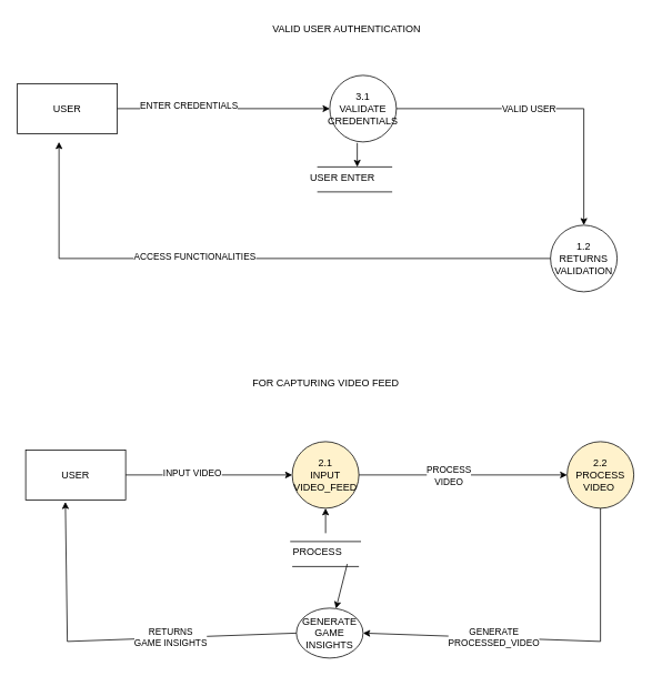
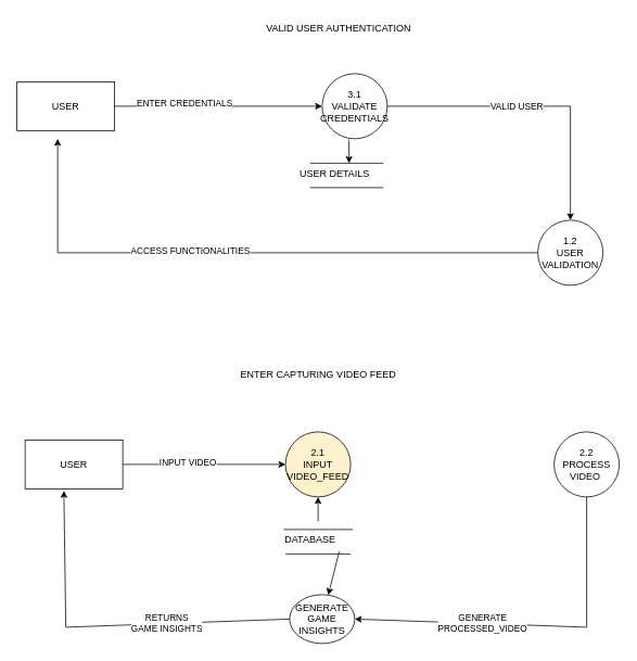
  <mxCell id="0" />
  <mxCell id="1" parent="0" />
  <mxCell id="2" value="USER" style="rounded=0;whiteSpace=wrap;html=1;" parent="1" vertex="1"><mxGeometry x="20" y="100" width="120" height="60" as="geometry" /></mxCell>
  <mxCell id="3" value="3.1&lt;div&gt;VALIDATE&lt;/div&gt;&lt;div&gt;CREDENTIALS&lt;/div&gt;" style="ellipse;whiteSpace=wrap;html=1;aspect=fixed;" parent="1" vertex="1"><mxGeometry x="395" y="90" width="80" height="80" as="geometry" /></mxCell>
- <mxCell id="4" value="1.2&lt;div&gt;RETURNS&lt;/div&gt;&lt;div&gt;VALIDATION&lt;/div&gt;" style="ellipse;whiteSpace=wrap;html=1;aspect=fixed;" parent="1" vertex="1"><mxGeometry x="660" y="270" width="80" height="80" as="geometry" /></mxCell>
+ <mxCell id="4" value="1.2&lt;div&gt;USER&lt;/div&gt;&lt;div&gt;VALIDATION&lt;/div&gt;" style="ellipse;whiteSpace=wrap;html=1;aspect=fixed;" parent="1" vertex="1"><mxGeometry x="660" y="270" width="80" height="80" as="geometry" /></mxCell>
  <mxCell id="5" value="" style="endArrow=classic;html=1;rounded=0;entryX=0;entryY=0.5;entryDx=0;entryDy=0;" parent="1" source="2" target="3" edge="1"><mxGeometry width="50" height="50" relative="1" as="geometry"><mxPoint x="410" y="240" as="sourcePoint" /><mxPoint x="460" y="190" as="targetPoint" /><Array as="points"><mxPoint x="270" y="130" /></Array></mxGeometry></mxCell>
  <mxCell id="6" value="ENTER CREDENTIALS" style="edgeLabel;html=1;align=center;verticalAlign=middle;resizable=0;points=[];" parent="5" vertex="1" connectable="0"><mxGeometry x="-0.335" y="4" relative="1" as="geometry"><mxPoint as="offset" /></mxGeometry></mxCell>
  <mxCell id="7" value="" style="endArrow=classic;html=1;rounded=0;exitX=0;exitY=0.5;exitDx=0;exitDy=0;" parent="1" source="4" edge="1"><mxGeometry width="50" height="50" relative="1" as="geometry"><mxPoint x="630" y="310" as="sourcePoint" /><mxPoint x="70" y="170" as="targetPoint" /><Array as="points"><mxPoint x="70" y="310" /></Array></mxGeometry></mxCell>
  <mxCell id="8" value="ACCESS FUNCTIONALITIES" style="edgeLabel;html=1;align=center;verticalAlign=middle;resizable=0;points=[];" parent="7" vertex="1" connectable="0"><mxGeometry x="0.173" y="-3" relative="1" as="geometry"><mxPoint as="offset" /></mxGeometry></mxCell>
  <mxCell id="9" value="" style="endArrow=classic;html=1;rounded=0;entryX=0.5;entryY=0;entryDx=0;entryDy=0;exitX=1;exitY=0.5;exitDx=0;exitDy=0;" parent="1" source="3" target="4" edge="1"><mxGeometry width="50" height="50" relative="1" as="geometry"><mxPoint x="475" y="140" as="sourcePoint" /><mxPoint x="525" y="90" as="targetPoint" /><Array as="points"><mxPoint x="700" y="130" /></Array></mxGeometry></mxCell>
  <mxCell id="10" value="VALID USER" style="edgeLabel;html=1;align=center;verticalAlign=middle;resizable=0;points=[];" parent="9" vertex="1" connectable="0"><mxGeometry x="-0.135" relative="1" as="geometry"><mxPoint as="offset" /></mxGeometry></mxCell>
  <mxCell id="11" value="VALID USER AUTHENTICATION" style="text;html=1;align=center;verticalAlign=middle;resizable=0;points=[];autosize=1;strokeColor=none;fillColor=none;" parent="1" vertex="1"><mxGeometry x="320" y="20" width="190" height="30" as="geometry" /></mxCell>
- <mxCell id="12" value="FOR CAPTURING VIDEO FEED" style="text;html=1;align=center;verticalAlign=middle;resizable=0;points=[];autosize=1;strokeColor=none;fillColor=none;" parent="1" vertex="1"><mxGeometry x="290" y="445" width="200" height="30" as="geometry" /></mxCell>
+ <mxCell id="12" value="ENTER CAPTURING VIDEO FEED" style="text;html=1;align=center;verticalAlign=middle;resizable=0;points=[];autosize=1;strokeColor=none;fillColor=none;" parent="1" vertex="1"><mxGeometry x="290" y="445" width="200" height="30" as="geometry" /></mxCell>
  <mxCell id="13" value="USER" style="rounded=0;whiteSpace=wrap;html=1;" parent="1" vertex="1"><mxGeometry x="30" y="540" width="120" height="60" as="geometry" /></mxCell>
  <mxCell id="14" value="" style="endArrow=none;html=1;rounded=0;" parent="1" edge="1"><mxGeometry width="50" height="50" relative="1" as="geometry"><mxPoint x="380" y="200" as="sourcePoint" /><mxPoint x="470" y="200" as="targetPoint" /></mxGeometry></mxCell>
  <mxCell id="15" value="" style="endArrow=none;html=1;rounded=0;" parent="1" edge="1"><mxGeometry width="50" height="50" relative="1" as="geometry"><mxPoint x="380" y="230" as="sourcePoint" /><mxPoint x="470" y="230" as="targetPoint" /></mxGeometry></mxCell>
  <mxCell id="16" value="" style="endArrow=classic;html=1;rounded=0;exitX=0.413;exitY=1.015;exitDx=0;exitDy=0;exitPerimeter=0;" parent="1" source="3" edge="1"><mxGeometry width="50" height="50" relative="1" as="geometry"><mxPoint x="410" y="300" as="sourcePoint" /><mxPoint x="428" y="200" as="targetPoint" /></mxGeometry></mxCell>
- <mxCell id="17" value="USER ENTER" style="text;html=1;align=center;verticalAlign=middle;resizable=0;points=[];autosize=1;strokeColor=none;fillColor=none;" parent="1" vertex="1"><mxGeometry x="355" y="198" width="110" height="30" as="geometry" /></mxCell>
+ <mxCell id="17" value="USER DETAILS" style="text;html=1;align=center;verticalAlign=middle;resizable=0;points=[];autosize=1;strokeColor=none;fillColor=none;" parent="1" vertex="1"><mxGeometry x="355" y="198" width="110" height="30" as="geometry" /></mxCell>
  <mxCell id="18" value="2.1&lt;div&gt;INPUT&lt;/div&gt;&lt;div&gt;VIDEO_FEED&lt;/div&gt;" style="ellipse;whiteSpace=wrap;html=1;aspect=fixed;fillColor=#fff2cc;" parent="1" vertex="1"><mxGeometry x="350" y="530" width="80" height="80" as="geometry" /></mxCell>
  <mxCell id="19" value="GENERATE&lt;div&gt;GAME INSIGHTS&lt;/div&gt;" style="ellipse;whiteSpace=wrap;html=1;aspect=fixed;" parent="1" vertex="1"><mxGeometry x="355" y="730" width="80" height="60" as="geometry" /></mxCell>
  <mxCell id="20" value="" style="endArrow=classic;html=1;rounded=0;exitX=1;exitY=0.5;exitDx=0;exitDy=0;entryX=0;entryY=0.5;entryDx=0;entryDy=0;" parent="1" source="13" target="18" edge="1"><mxGeometry width="50" height="50" relative="1" as="geometry"><mxPoint x="410" y="570" as="sourcePoint" /><mxPoint x="460" y="520" as="targetPoint" /></mxGeometry></mxCell>
  <mxCell id="21" value="INPUT VIDEO" style="edgeLabel;html=1;align=center;verticalAlign=middle;resizable=0;points=[];" parent="20" vertex="1" connectable="0"><mxGeometry x="-0.212" y="3" relative="1" as="geometry"><mxPoint as="offset" /></mxGeometry></mxCell>
  <mxCell id="22" value="" style="endArrow=classic;html=1;rounded=0;entryX=0.397;entryY=1.04;entryDx=0;entryDy=0;entryPerimeter=0;exitX=0;exitY=0.5;exitDx=0;exitDy=0;" parent="1" source="19" target="13" edge="1"><mxGeometry width="50" height="50" relative="1" as="geometry"><mxPoint x="310" y="760" as="sourcePoint" /><mxPoint x="360" y="710" as="targetPoint" /><Array as="points"><mxPoint x="80" y="770" /></Array></mxGeometry></mxCell>
  <mxCell id="23" value="RETURNS&lt;div&gt;GAME INSIGHTS&lt;/div&gt;" style="edgeLabel;html=1;align=center;verticalAlign=middle;resizable=0;points=[];" parent="22" vertex="1" connectable="0"><mxGeometry x="-0.313" y="-1" relative="1" as="geometry"><mxPoint as="offset" /></mxGeometry></mxCell>
- <mxCell id="24" value="2.2&lt;div&gt;PROCESS&lt;/div&gt;&lt;div&gt;VIDEO&amp;nbsp;&lt;/div&gt;" style="ellipse;whiteSpace=wrap;html=1;aspect=fixed;fillColor=#fff2cc;" parent="1" vertex="1"><mxGeometry x="680" y="530" width="80" height="80" as="geometry" /></mxCell>
- <mxCell id="25" value="" style="endArrow=classic;html=1;rounded=0;exitX=1;exitY=0.5;exitDx=0;exitDy=0;" parent="1" source="18" target="24" edge="1"><mxGeometry width="50" height="50" relative="1" as="geometry"><mxPoint x="410" y="570" as="sourcePoint" /><mxPoint x="460" y="520" as="targetPoint" /></mxGeometry></mxCell>
- <mxCell id="26" value="PROCESS&lt;div&gt;VIDEO&lt;/div&gt;" style="edgeLabel;html=1;align=center;verticalAlign=middle;resizable=0;points=[];" parent="25" vertex="1" connectable="0"><mxGeometry x="-0.146" relative="1" as="geometry"><mxPoint as="offset" /></mxGeometry></mxCell>
+ <mxCell id="24" value="2.2&lt;div&gt;PROCESS&lt;/div&gt;&lt;div&gt;VIDEO&amp;nbsp;&lt;/div&gt;" style="ellipse;whiteSpace=wrap;html=1;aspect=fixed;" parent="1" vertex="1"><mxGeometry x="680" y="530" width="80" height="80" as="geometry" /></mxCell>
  <mxCell id="27" value="" style="endArrow=classic;html=1;rounded=0;entryX=1;entryY=0.5;entryDx=0;entryDy=0;" parent="1" target="19" edge="1"><mxGeometry width="50" height="50" relative="1" as="geometry"><mxPoint x="720" y="610" as="sourcePoint" /><mxPoint x="770" y="560" as="targetPoint" /><Array as="points"><mxPoint x="720" y="770" /></Array></mxGeometry></mxCell>
  <mxCell id="28" value="GENERATE&lt;div&gt;PROCESSED_VIDEO&lt;/div&gt;" style="edgeLabel;html=1;align=center;verticalAlign=middle;resizable=0;points=[];" parent="27" vertex="1" connectable="0"><mxGeometry x="0.299" y="-1" relative="1" as="geometry"><mxPoint as="offset" /></mxGeometry></mxCell>
  <mxCell id="29" value="" style="endArrow=none;html=1;rounded=0;" parent="1" edge="1"><mxGeometry width="50" height="50" relative="1" as="geometry"><mxPoint x="347.5" y="650" as="sourcePoint" /><mxPoint x="432.5" y="650" as="targetPoint" /></mxGeometry></mxCell>
  <mxCell id="30" value="" style="endArrow=none;html=1;rounded=0;" parent="1" edge="1"><mxGeometry width="50" height="50" relative="1" as="geometry"><mxPoint x="350" y="680" as="sourcePoint" /><mxPoint x="430" y="680" as="targetPoint" /></mxGeometry></mxCell>
- <mxCell id="31" value="PROCESS" style="text;html=1;align=center;verticalAlign=middle;resizable=0;points=[];autosize=1;strokeColor=none;fillColor=none;" parent="1" vertex="1"><mxGeometry x="335" y="648" width="90" height="30" as="geometry" /></mxCell>
+ <mxCell id="31" value="DATABASE" style="text;html=1;align=center;verticalAlign=middle;resizable=0;points=[];autosize=1;strokeColor=none;fillColor=none;" parent="1" vertex="1"><mxGeometry x="335" y="648" width="90" height="30" as="geometry" /></mxCell>
  <mxCell id="32" value="" style="endArrow=classic;html=1;rounded=0;entryX=0.5;entryY=1;entryDx=0;entryDy=0;" parent="1" target="18" edge="1"><mxGeometry width="50" height="50" relative="1" as="geometry"><mxPoint x="390" y="640" as="sourcePoint" /><mxPoint x="435" y="600" as="targetPoint" /></mxGeometry></mxCell>
  <mxCell id="33" value="" style="endArrow=classic;html=1;rounded=0;" parent="1" target="19" edge="1"><mxGeometry width="50" height="50" relative="1" as="geometry"><mxPoint x="416" y="677" as="sourcePoint" /><mxPoint x="400" y="720" as="targetPoint" /></mxGeometry></mxCell>
